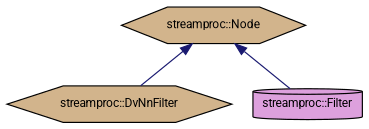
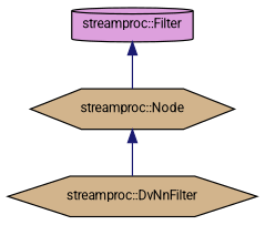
  digraph {
    fontname=Roboto
    node [color=black fillcolor=tan fontname=Roboto fontsize=10 shape=hexagon style=filled]
    edge [color=midnightblue dir=back fontname=Roboto fontsize=10 labelfontname=Helvetica labelfontsize=10 style=solid]
    n1 [fontcolor=black height=0.2 label="streamproc::DvNnFilter" width=0.4]
    n2 [fillcolor=plum height=0.2 label="streamproc::Filter" shape=cylinder width=0.4]
    n3 [height=0.2 label="streamproc::Node" width=0.4]
    n3 -> n1
-   n3 -> n2
+   n2 -> n3
  }
